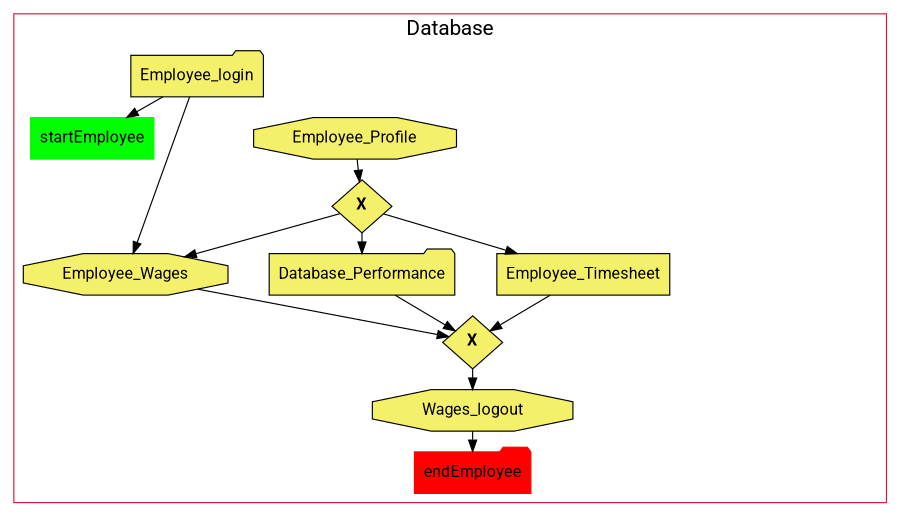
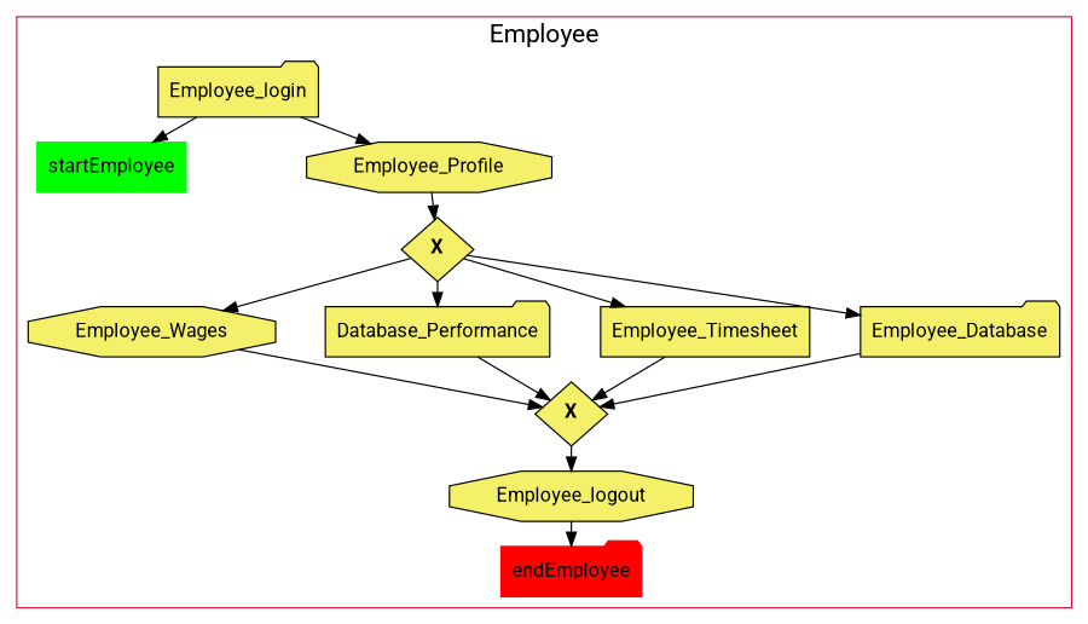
  digraph {
    bgcolor=white
    color=crimson
    compound=true
    fontname=Roboto
    fontsize=18
    labeljust=c
    labelloc=t
    nodesep=.5
    rankdir=TB
    ranksep=.25
    splines=false
    node [fillcolor="#F4F06A" fontcolor=black fontname=Roboto shape=folder style=filled]
    edge [fontname=Roboto]
    startEmployee [color=green fillcolor=green shape=box width=0.3]
    Employee_login
    endEmployee [color=red fillcolor=red width=0.3]
    n4 [height=.1 label=<<B>X</B>> shape=diamond width=.1]
    n5 [label=Database_Performance]
    Employee_Timesheet [shape=box]
    Employee_Wages [shape=octagon]
+   Employee_Database
    n9 [height=.1 label=<<B>X</B>> shape=diamond width=.1]
-   Employee_logout [shape=octagon label=Wages_logout]
+   Employee_logout [shape=octagon]
    Employee_Profile [shape=octagon]
    subgraph cluster_1 {
-     label=Database
+     label=Employee
      startEmployee
      Employee_login
      endEmployee
      n4
      n5
      Employee_Timesheet
      Employee_Wages
+     Employee_Database
      n9
      Employee_logout
      Employee_Profile
    }
    Employee_login -> startEmployee
-   Employee_login -> Employee_Wages
+   Employee_login -> Employee_Profile
    n4 -> n5
    n4 -> Employee_Timesheet
    n4 -> Employee_Wages
+   n4 -> Employee_Database
    n5 -> n9
    Employee_Timesheet -> n9
    Employee_Wages -> n9
+   Employee_Database -> n9
    n9 -> Employee_logout
    Employee_logout -> endEmployee
    Employee_Profile -> n4
  }
